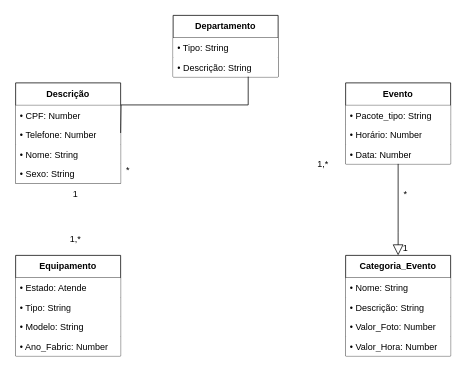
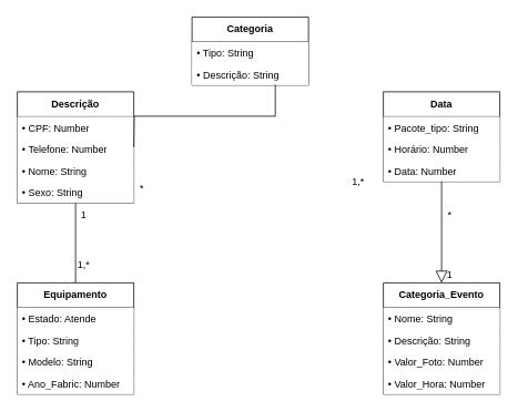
  <mxCell id="0" />
  <mxCell id="1" parent="0" />
  <mxCell id="2" value="&lt;b&gt;Descrição&lt;/b&gt;" style="swimlane;fontStyle=0;childLayout=stackLayout;horizontal=1;startSize=30;horizontalStack=0;resizeParent=1;resizeParentMax=0;resizeLast=0;collapsible=1;marginBottom=0;whiteSpace=wrap;html=1;fillColor=default;" parent="1" vertex="1"><mxGeometry x="20" y="110" width="140" height="134" as="geometry"><mxRectangle x="290" y="310" width="80" height="30" as="alternateBounds" /></mxGeometry></mxCell>
  <mxCell id="3" value="•&amp;nbsp;CPF: Number" style="text;strokeColor=none;fillColor=default;align=left;verticalAlign=top;spacingLeft=4;spacingRight=4;overflow=hidden;rotatable=0;points=[[0,0.5],[1,0.5]];portConstraint=eastwest;whiteSpace=wrap;html=1;" parent="2" vertex="1"><mxGeometry y="30" width="140" height="26" as="geometry" /></mxCell>
  <mxCell id="4" value="•&amp;nbsp;Telefone: Number" style="text;strokeColor=none;fillColor=default;align=left;verticalAlign=top;spacingLeft=4;spacingRight=4;overflow=hidden;rotatable=0;points=[[0,0.5],[1,0.5]];portConstraint=eastwest;whiteSpace=wrap;html=1;" parent="2" vertex="1"><mxGeometry y="56" width="140" height="26" as="geometry" /></mxCell>
  <mxCell id="5" value="•&amp;nbsp;Nome: String" style="text;strokeColor=none;fillColor=default;align=left;verticalAlign=top;spacingLeft=4;spacingRight=4;overflow=hidden;rotatable=0;points=[[0,0.5],[1,0.5]];portConstraint=eastwest;whiteSpace=wrap;html=1;" parent="2" vertex="1"><mxGeometry y="82" width="140" height="26" as="geometry" /></mxCell>
  <mxCell id="6" value="• Sexo: String" style="text;strokeColor=none;fillColor=default;align=left;verticalAlign=top;spacingLeft=4;spacingRight=4;overflow=hidden;rotatable=0;points=[[0,0.5],[1,0.5]];portConstraint=eastwest;whiteSpace=wrap;html=1;" parent="2" vertex="1"><mxGeometry y="108" width="140" height="26" as="geometry" /></mxCell>
- <mxCell id="7" value="&lt;b&gt;Evento&lt;/b&gt;" style="swimlane;fontStyle=0;childLayout=stackLayout;horizontal=1;startSize=30;horizontalStack=0;resizeParent=1;resizeParentMax=0;resizeLast=0;collapsible=1;marginBottom=0;whiteSpace=wrap;html=1;fillColor=default;" parent="1" vertex="1"><mxGeometry x="460" y="110" width="140" height="108" as="geometry"><mxRectangle x="290" y="310" width="80" height="30" as="alternateBounds" /></mxGeometry></mxCell>
+ <mxCell id="7" value="&lt;b&gt;Data&lt;/b&gt;" style="swimlane;fontStyle=0;childLayout=stackLayout;horizontal=1;startSize=30;horizontalStack=0;resizeParent=1;resizeParentMax=0;resizeLast=0;collapsible=1;marginBottom=0;whiteSpace=wrap;html=1;fillColor=default;" parent="1" vertex="1"><mxGeometry x="460" y="110" width="140" height="108" as="geometry"><mxRectangle x="290" y="310" width="80" height="30" as="alternateBounds" /></mxGeometry></mxCell>
  <mxCell id="8" value="• Pacote_tipo: String" style="text;strokeColor=none;fillColor=default;align=left;verticalAlign=top;spacingLeft=4;spacingRight=4;overflow=hidden;rotatable=0;points=[[0,0.5],[1,0.5]];portConstraint=eastwest;whiteSpace=wrap;html=1;" parent="7" vertex="1"><mxGeometry y="30" width="140" height="26" as="geometry" /></mxCell>
  <mxCell id="9" value="• Horário: Number" style="text;strokeColor=none;fillColor=default;align=left;verticalAlign=top;spacingLeft=4;spacingRight=4;overflow=hidden;rotatable=0;points=[[0,0.5],[1,0.5]];portConstraint=eastwest;whiteSpace=wrap;html=1;" parent="7" vertex="1"><mxGeometry y="56" width="140" height="26" as="geometry" /></mxCell>
  <mxCell id="10" value="• Data: Number" style="text;strokeColor=none;fillColor=default;align=left;verticalAlign=top;spacingLeft=4;spacingRight=4;overflow=hidden;rotatable=0;points=[[0,0.5],[1,0.5]];portConstraint=eastwest;whiteSpace=wrap;html=1;" parent="7" vertex="1"><mxGeometry y="82" width="140" height="26" as="geometry" /></mxCell>
  <mxCell id="11" value="&lt;b&gt;Categoria_Evento&lt;/b&gt;" style="swimlane;fontStyle=0;childLayout=stackLayout;horizontal=1;startSize=30;horizontalStack=0;resizeParent=1;resizeParentMax=0;resizeLast=0;collapsible=1;marginBottom=0;whiteSpace=wrap;html=1;fillColor=default;" parent="1" vertex="1"><mxGeometry x="460" y="340" width="140" height="134" as="geometry"><mxRectangle x="290" y="310" width="80" height="30" as="alternateBounds" /></mxGeometry></mxCell>
  <mxCell id="12" value="• Nome: String" style="text;strokeColor=none;fillColor=default;align=left;verticalAlign=top;spacingLeft=4;spacingRight=4;overflow=hidden;rotatable=0;points=[[0,0.5],[1,0.5]];portConstraint=eastwest;whiteSpace=wrap;html=1;" parent="11" vertex="1"><mxGeometry y="30" width="140" height="26" as="geometry" /></mxCell>
  <mxCell id="13" value="• Descrição: String" style="text;strokeColor=none;fillColor=default;align=left;verticalAlign=top;spacingLeft=4;spacingRight=4;overflow=hidden;rotatable=0;points=[[0,0.5],[1,0.5]];portConstraint=eastwest;whiteSpace=wrap;html=1;" parent="11" vertex="1"><mxGeometry y="56" width="140" height="26" as="geometry" /></mxCell>
  <mxCell id="14" value="• Valor_Foto: Number" style="text;strokeColor=none;fillColor=default;align=left;verticalAlign=top;spacingLeft=4;spacingRight=4;overflow=hidden;rotatable=0;points=[[0,0.5],[1,0.5]];portConstraint=eastwest;whiteSpace=wrap;html=1;" parent="11" vertex="1"><mxGeometry y="82" width="140" height="26" as="geometry" /></mxCell>
  <mxCell id="15" value="• Valor_Hora: Number" style="text;strokeColor=none;fillColor=default;align=left;verticalAlign=top;spacingLeft=4;spacingRight=4;overflow=hidden;rotatable=0;points=[[0,0.5],[1,0.5]];portConstraint=eastwest;whiteSpace=wrap;html=1;" parent="11" vertex="1"><mxGeometry y="108" width="140" height="26" as="geometry" /></mxCell>
- <mxCell id="16" value="&lt;b&gt;Departamento&lt;/b&gt;" style="swimlane;fontStyle=0;childLayout=stackLayout;horizontal=1;startSize=30;horizontalStack=0;resizeParent=1;resizeParentMax=0;resizeLast=0;collapsible=1;marginBottom=0;whiteSpace=wrap;html=1;fillColor=default;" parent="1" vertex="1"><mxGeometry x="230" y="20" width="140" height="82" as="geometry"><mxRectangle x="290" y="310" width="80" height="30" as="alternateBounds" /></mxGeometry></mxCell>
+ <mxCell id="16" value="&lt;b&gt;Categoria&lt;/b&gt;" style="swimlane;fontStyle=0;childLayout=stackLayout;horizontal=1;startSize=30;horizontalStack=0;resizeParent=1;resizeParentMax=0;resizeLast=0;collapsible=1;marginBottom=0;whiteSpace=wrap;html=1;fillColor=default;" parent="1" vertex="1"><mxGeometry x="230" y="20" width="140" height="82" as="geometry"><mxRectangle x="290" y="310" width="80" height="30" as="alternateBounds" /></mxGeometry></mxCell>
  <mxCell id="17" value="• Tipo: String" style="text;strokeColor=none;fillColor=default;align=left;verticalAlign=top;spacingLeft=4;spacingRight=4;overflow=hidden;rotatable=0;points=[[0,0.5],[1,0.5]];portConstraint=eastwest;whiteSpace=wrap;html=1;" parent="16" vertex="1"><mxGeometry y="30" width="140" height="26" as="geometry" /></mxCell>
  <mxCell id="18" value="• Descrição: String" style="text;strokeColor=none;fillColor=default;align=left;verticalAlign=top;spacingLeft=4;spacingRight=4;overflow=hidden;rotatable=0;points=[[0,0.5],[1,0.5]];portConstraint=eastwest;whiteSpace=wrap;html=1;" parent="16" vertex="1"><mxGeometry y="56" width="140" height="26" as="geometry" /></mxCell>
  <mxCell id="19" value="&lt;b&gt;Equipamento&lt;/b&gt;" style="swimlane;fontStyle=0;childLayout=stackLayout;horizontal=1;startSize=30;horizontalStack=0;resizeParent=1;resizeParentMax=0;resizeLast=0;collapsible=1;marginBottom=0;whiteSpace=wrap;html=1;fillColor=default;" parent="1" vertex="1"><mxGeometry x="20" y="340" width="140" height="134" as="geometry"><mxRectangle x="290" y="310" width="80" height="30" as="alternateBounds" /></mxGeometry></mxCell>
  <mxCell id="20" value="• Estado: Atende" style="text;strokeColor=none;fillColor=default;align=left;verticalAlign=top;spacingLeft=4;spacingRight=4;overflow=hidden;rotatable=0;points=[[0,0.5],[1,0.5]];portConstraint=eastwest;whiteSpace=wrap;html=1;" parent="19" vertex="1"><mxGeometry y="30" width="140" height="26" as="geometry" /></mxCell>
  <mxCell id="21" value="• Tipo: String" style="text;strokeColor=none;fillColor=default;align=left;verticalAlign=top;spacingLeft=4;spacingRight=4;overflow=hidden;rotatable=0;points=[[0,0.5],[1,0.5]];portConstraint=eastwest;whiteSpace=wrap;html=1;" parent="19" vertex="1"><mxGeometry y="56" width="140" height="26" as="geometry" /></mxCell>
  <mxCell id="22" value="• Modelo: String" style="text;strokeColor=none;fillColor=default;align=left;verticalAlign=top;spacingLeft=4;spacingRight=4;overflow=hidden;rotatable=0;points=[[0,0.5],[1,0.5]];portConstraint=eastwest;whiteSpace=wrap;html=1;" parent="19" vertex="1"><mxGeometry y="82" width="140" height="26" as="geometry" /></mxCell>
  <mxCell id="23" value="• Ano_Fabric: Number" style="text;strokeColor=none;fillColor=default;align=left;verticalAlign=top;spacingLeft=4;spacingRight=4;overflow=hidden;rotatable=0;points=[[0,0.5],[1,0.5]];portConstraint=eastwest;whiteSpace=wrap;html=1;" parent="19" vertex="1"><mxGeometry y="108" width="140" height="26" as="geometry" /></mxCell>
+ <mxCell id="24" value="" style="endArrow=none;html=1;endSize=12;startArrow=none;startSize=14;startFill=0;edgeStyle=orthogonalEdgeStyle;align=left;verticalAlign=bottom;rounded=0;entryX=0.5;entryY=0;entryDx=0;entryDy=0;exitX=0.5;exitY=1;exitDx=0;exitDy=0;endFill=0;" parent="1" source="2" target="19" edge="1"><mxGeometry x="0.792" relative="1" as="geometry"><mxPoint x="90" y="260" as="sourcePoint" /><mxPoint x="90" y="250" as="targetPoint" /><mxPoint as="offset" /></mxGeometry></mxCell>
  <mxCell id="25" value="" style="endArrow=block;html=1;endSize=12;startArrow=none;startSize=14;startFill=0;edgeStyle=orthogonalEdgeStyle;align=left;verticalAlign=bottom;rounded=0;entryX=0.5;entryY=0;entryDx=0;entryDy=0;exitX=0.5;exitY=1;exitDx=0;exitDy=0;endFill=0;" parent="1" source="7" target="11" edge="1"><mxGeometry x="-0.466" y="2" relative="1" as="geometry"><mxPoint x="310" y="214" as="sourcePoint" /><mxPoint x="310" y="310" as="targetPoint" /><mxPoint as="offset" /><Array as="points"><mxPoint x="530" y="310" /><mxPoint x="530" y="310" /></Array></mxGeometry></mxCell>
  <mxCell id="26" value="" style="endArrow=none;html=1;endSize=12;startArrow=none;startSize=14;startFill=0;edgeStyle=orthogonalEdgeStyle;align=left;verticalAlign=bottom;rounded=0;entryX=1;entryY=0.5;entryDx=0;entryDy=0;exitX=0.715;exitY=0.989;exitDx=0;exitDy=0;endFill=0;exitPerimeter=0;" parent="1" source="18" edge="1"><mxGeometry x="-0.5" relative="1" as="geometry"><mxPoint x="240" y="176.8" as="sourcePoint" /><mxPoint x="160" y="176.8" as="targetPoint" /><mxPoint as="offset" /></mxGeometry></mxCell>
  <mxCell id="27" value="*" style="text;html=1;align=center;verticalAlign=middle;whiteSpace=wrap;rounded=0;" parent="1" vertex="1"><mxGeometry x="140" y="218" width="60" height="18" as="geometry" /></mxCell>
  <mxCell id="28" value="1,*" style="text;html=1;align=center;verticalAlign=middle;whiteSpace=wrap;rounded=0;" parent="1" vertex="1"><mxGeometry x="400" y="210" width="60" height="18" as="geometry" /></mxCell>
  <mxCell id="29" value="1" style="text;html=1;align=center;verticalAlign=middle;whiteSpace=wrap;rounded=0;" parent="1" vertex="1"><mxGeometry x="70" y="250" width="60" height="18" as="geometry" /></mxCell>
  <mxCell id="30" value="1,*" style="text;html=1;align=center;verticalAlign=middle;whiteSpace=wrap;rounded=0;" parent="1" vertex="1"><mxGeometry x="70" y="310" width="60" height="18" as="geometry" /></mxCell>
  <mxCell id="31" value="1" style="text;html=1;align=center;verticalAlign=middle;whiteSpace=wrap;rounded=0;" parent="1" vertex="1"><mxGeometry x="510" y="322" width="60" height="18" as="geometry" /></mxCell>
  <mxCell id="32" value="*" style="text;html=1;align=center;verticalAlign=middle;whiteSpace=wrap;rounded=0;" parent="1" vertex="1"><mxGeometry x="510" y="250" width="60" height="18" as="geometry" /></mxCell>
